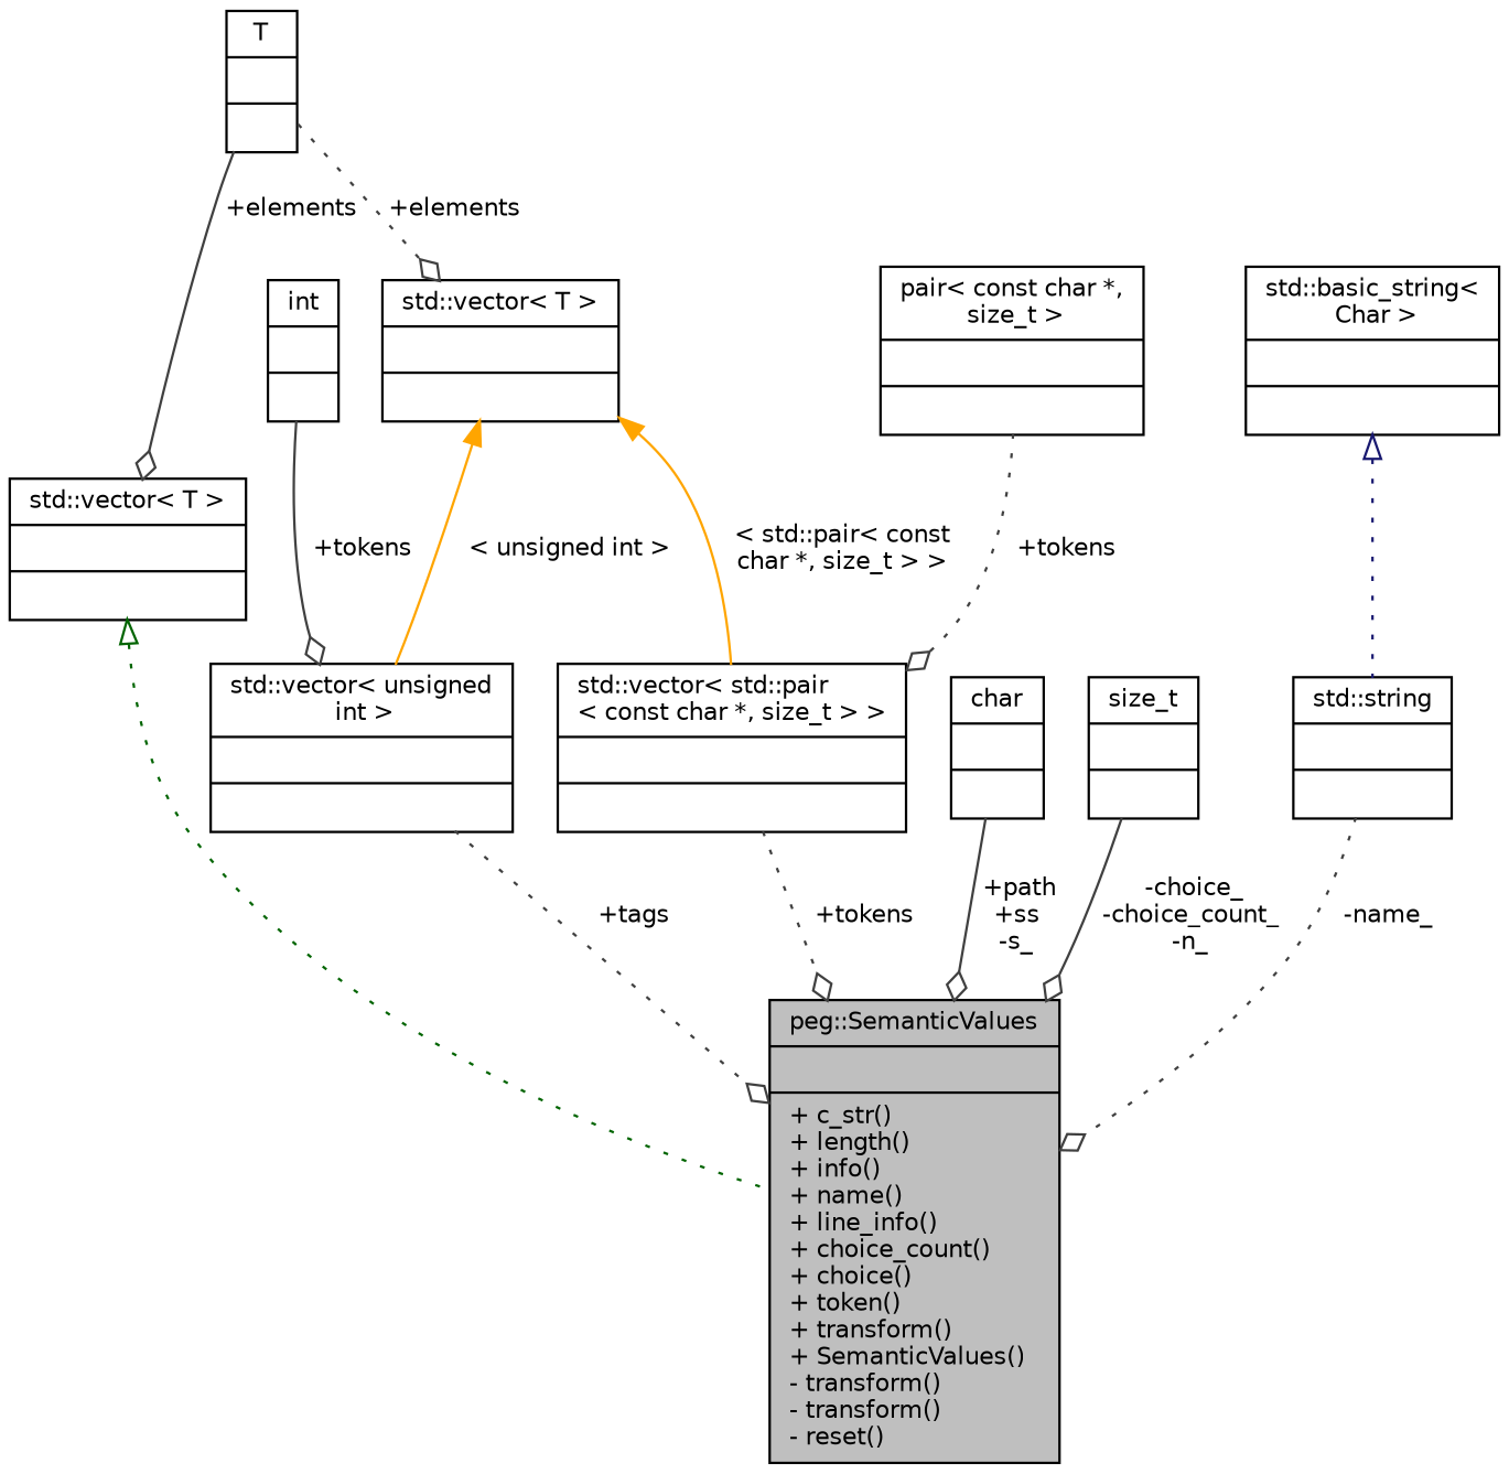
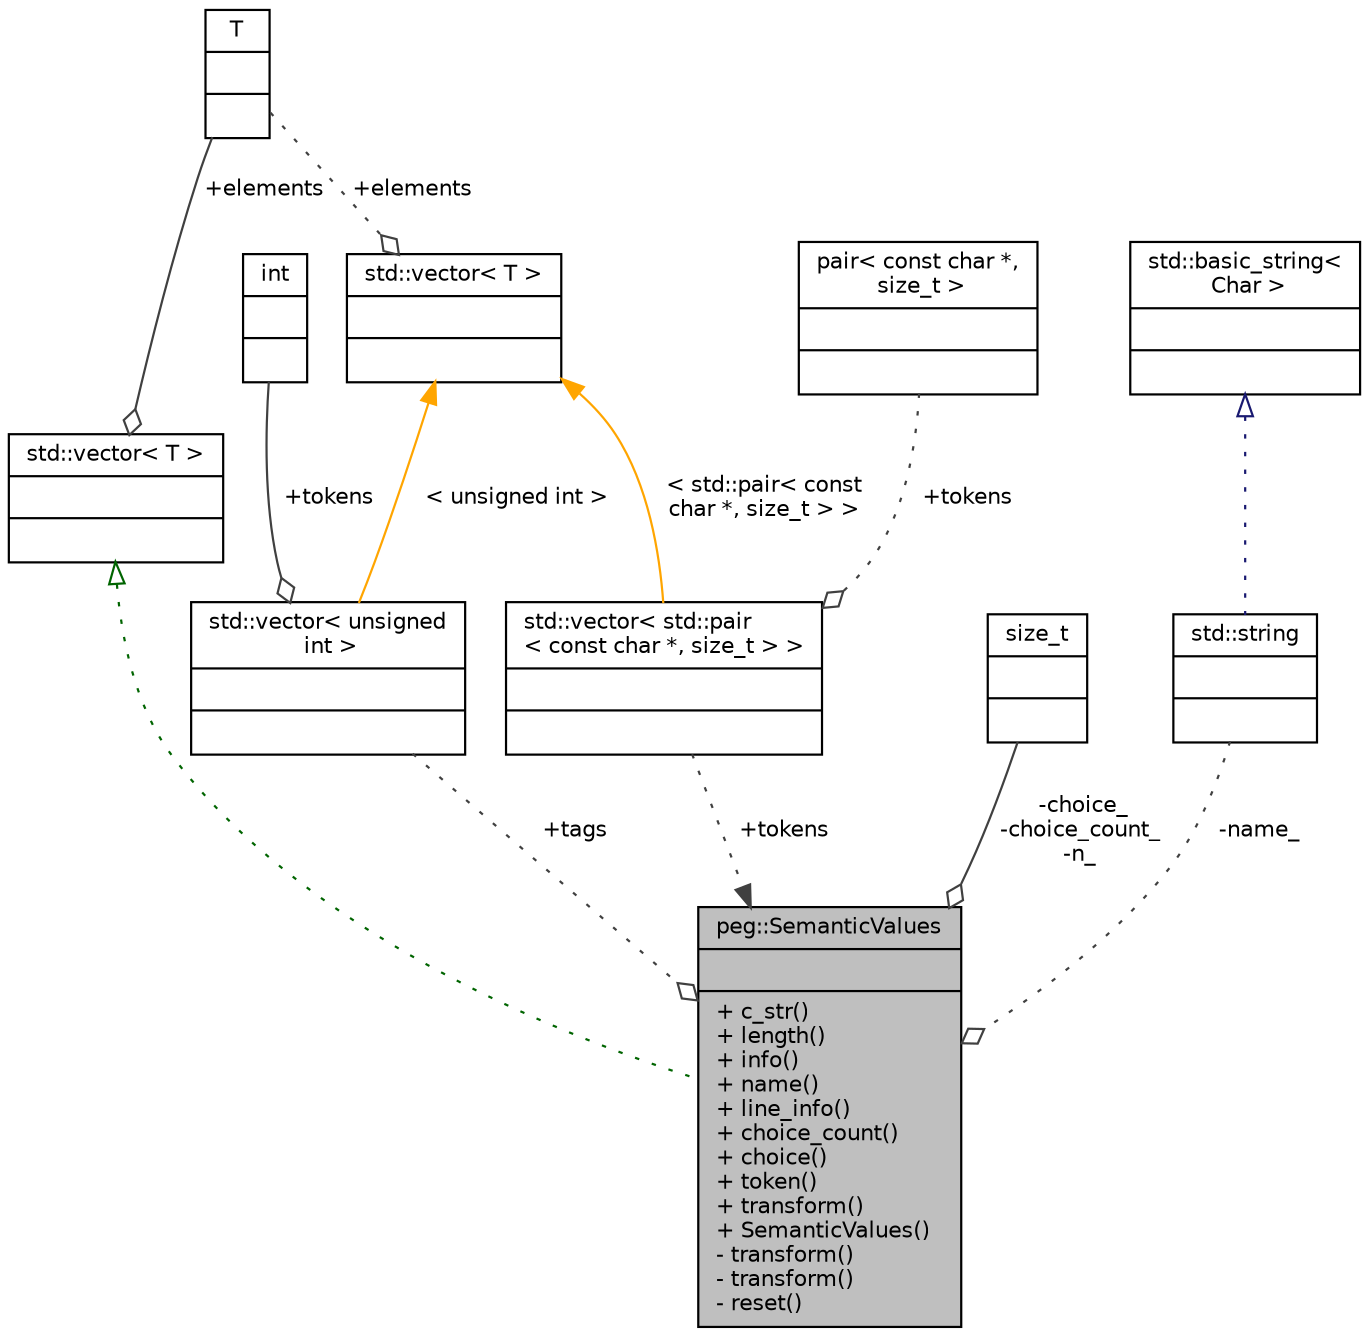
  digraph {
    node [color=black fillcolor=white fontname=Helvetica fontsize=10 shape=record style=filled]
    edge [color=grey25 fontname=Helvetica fontsize=10 labelfontname=Helvetica labelfontsize=10 style=dotted arrowhead=odiamond]
    n1 [fillcolor=grey75 fontcolor=black height=0.2 label="{peg::SemanticValues\n||+ c_str()\l+ length()\l+ info()\l+ name()\l+ line_info()\l+ choice_count()\l+ choice()\l+ token()\l+ transform()\l+ SemanticValues()\l- transform()\l- transform()\l- reset()\l}" width=0.4]
    n2 [height=0.2 label="{std::vector\< T \>\n||}" width=0.4]
    n3 [height=0.2 label="{T\n||}" width=0.4]
    n4 [height=0.2 label="{std::vector\< T \>\n||}" width=0.4]
    n5 [height=0.2 label="{std::vector\< unsigned\l int \>\n||}" width=0.4]
    n6 [height=0.2 label="{std::vector\< std::pair\l\< const char *, size_t \> \>\n||}" width=0.4]
-   n7 [height=0.2 label="{char\n||}" width=0.4]
    n8 [height=0.2 label="{int\n||}" width=0.4]
    n9 [height=0.2 label="{pair\< const char *,\l size_t \>\n||}" width=0.4]
    n10 [height=0.2 label="{size_t\n||}" width=0.4]
    n11 [height=0.2 label="{std::string\n||}" width=0.4]
    n12 [height=0.2 label="{std::basic_string\<\l Char \>\n||}" width=0.4]
    n2 -> n1 [arrowtail=onormal color=darkgreen dir=back arrowhead=""]
    n3 -> n2 [label=" +elements" style=solid]
    n3 -> n4 [label=" +elements"]
    n4 -> n5 [color=orange dir=back label=" \< unsigned int \>" style=solid arrowhead=""]
    n4 -> n6 [color=orange dir=back label=" \< std::pair\< const\l char *, size_t \> \>" style=solid arrowhead=""]
    n5 -> n1 [label=" +tags"]
-   n6 -> n1 [label=" +tokens"]
-   n7 -> n1 [label=" +path\n+ss\n-s_" style=solid]
+   n6 -> n1 [arrowhead=normal label=" +tokens"]
    n8 -> n5 [label=" +tokens" style=solid]
    n9 -> n6 [label=" +tokens"]
    n10 -> n1 [label=" -choice_\n-choice_count_\n-n_" style=solid]
    n11 -> n1 [label=" -name_"]
    n12 -> n11 [arrowtail=onormal color=midnightblue dir=back arrowhead=""]
  }
